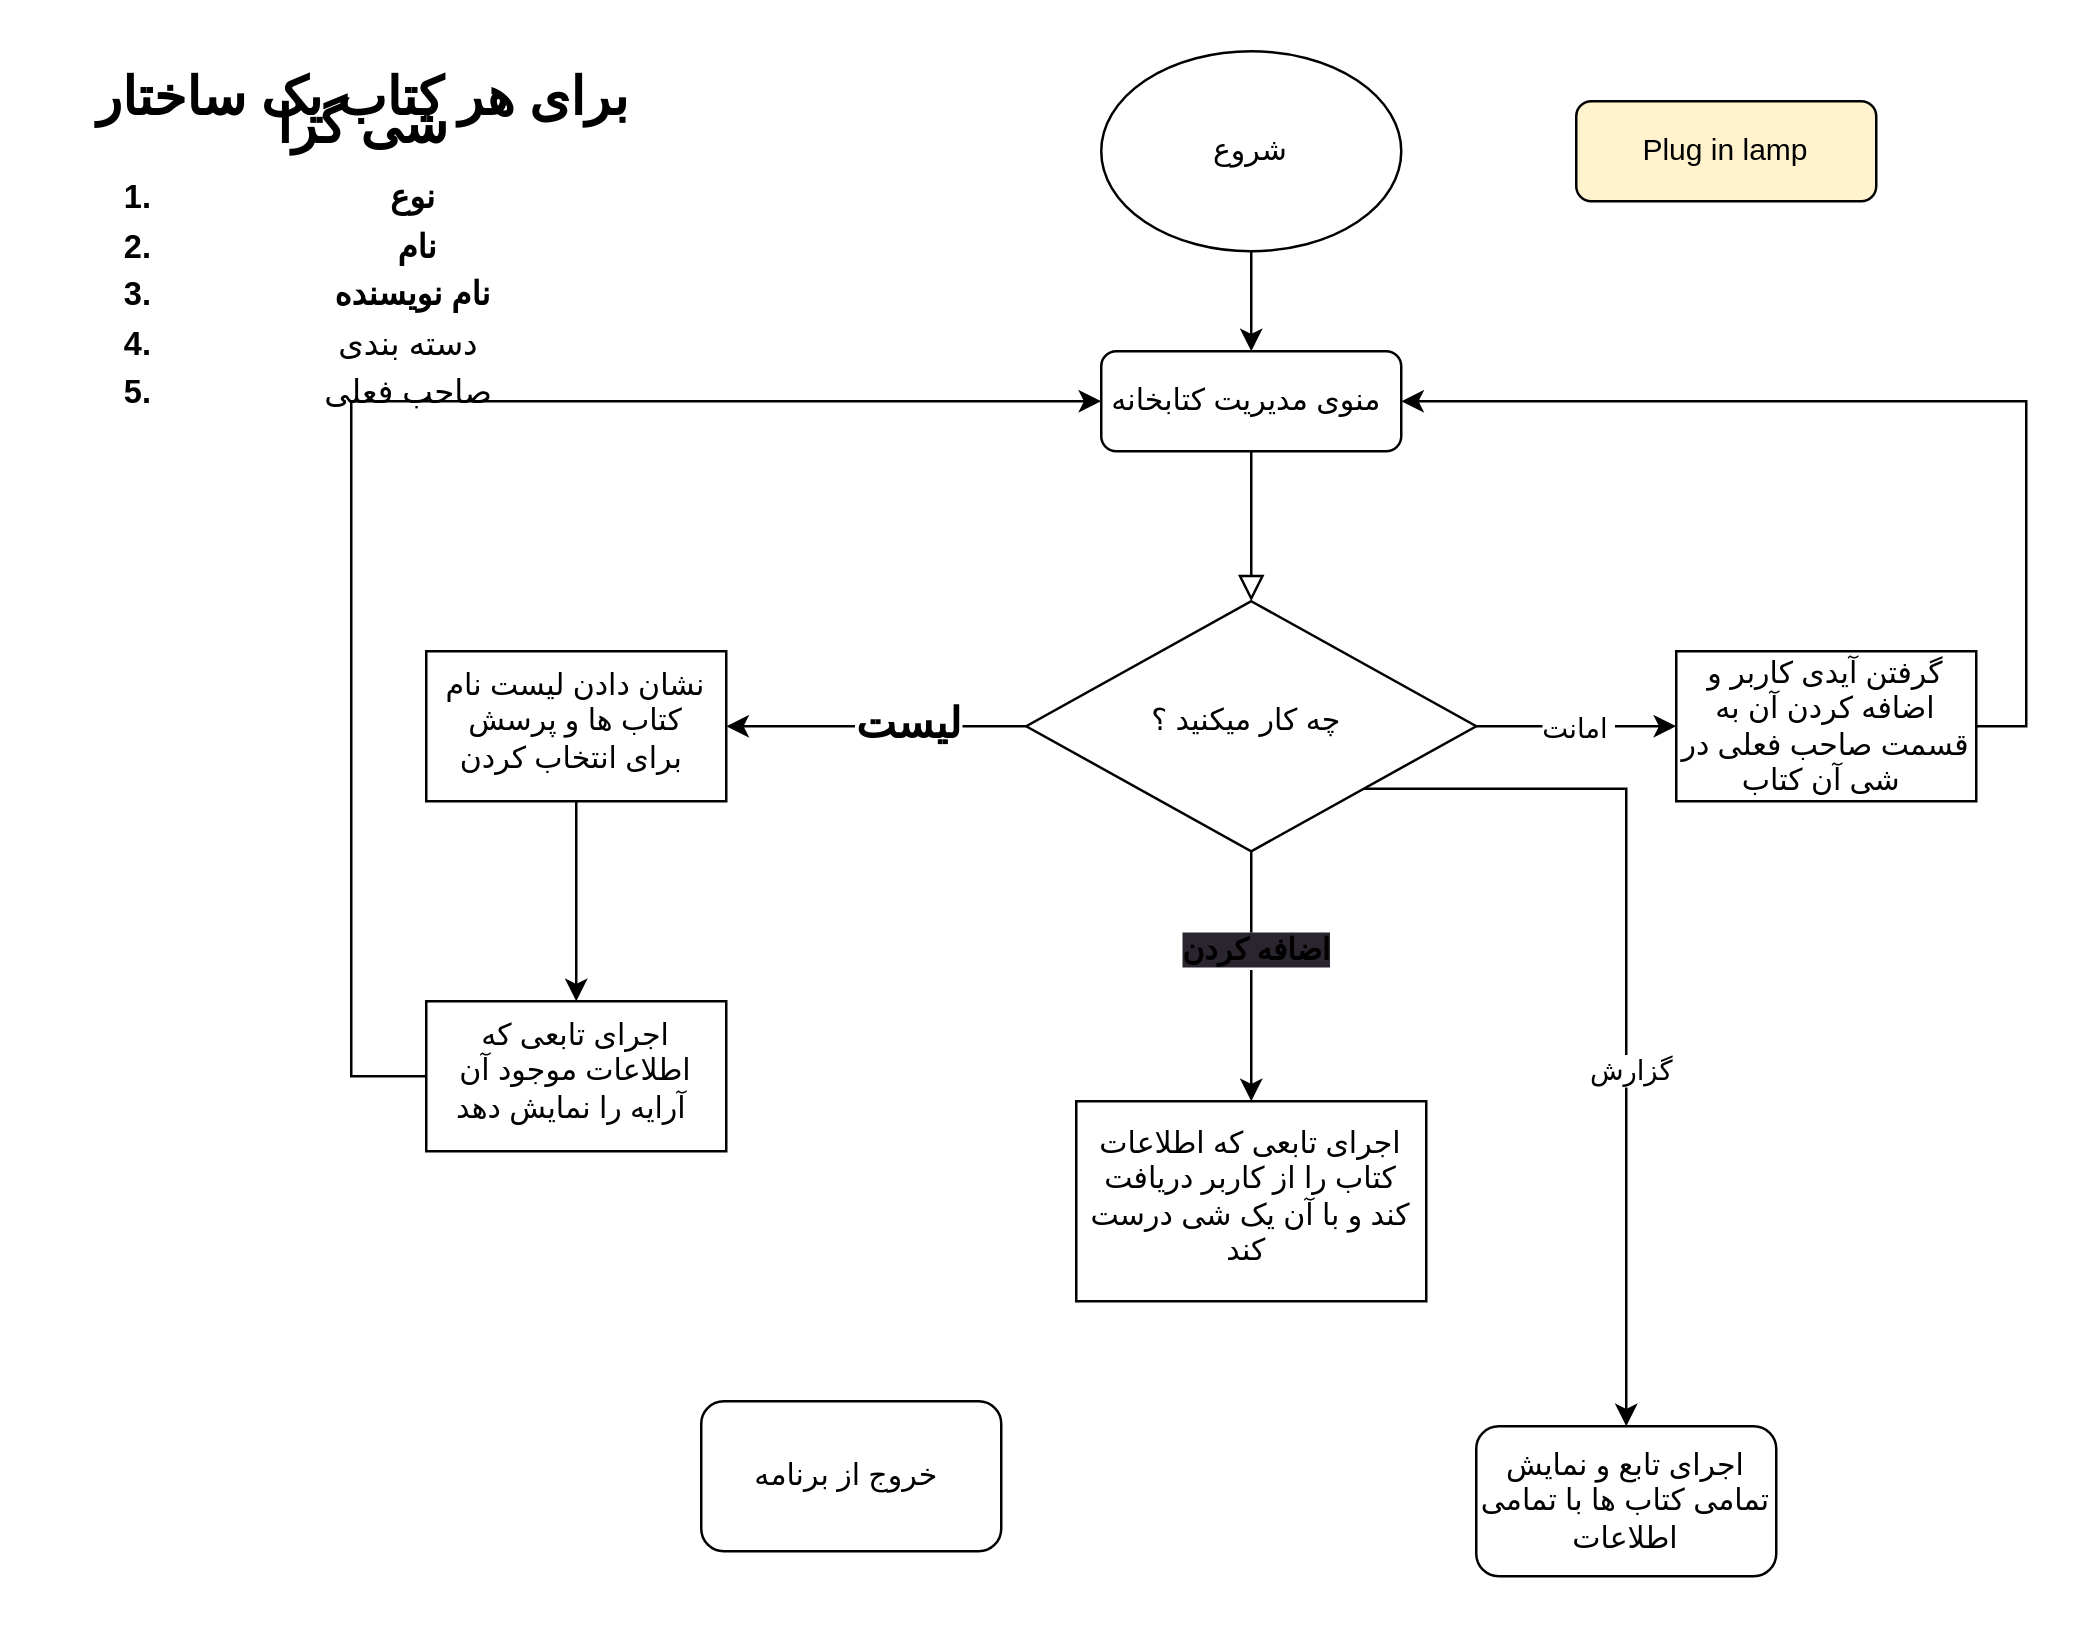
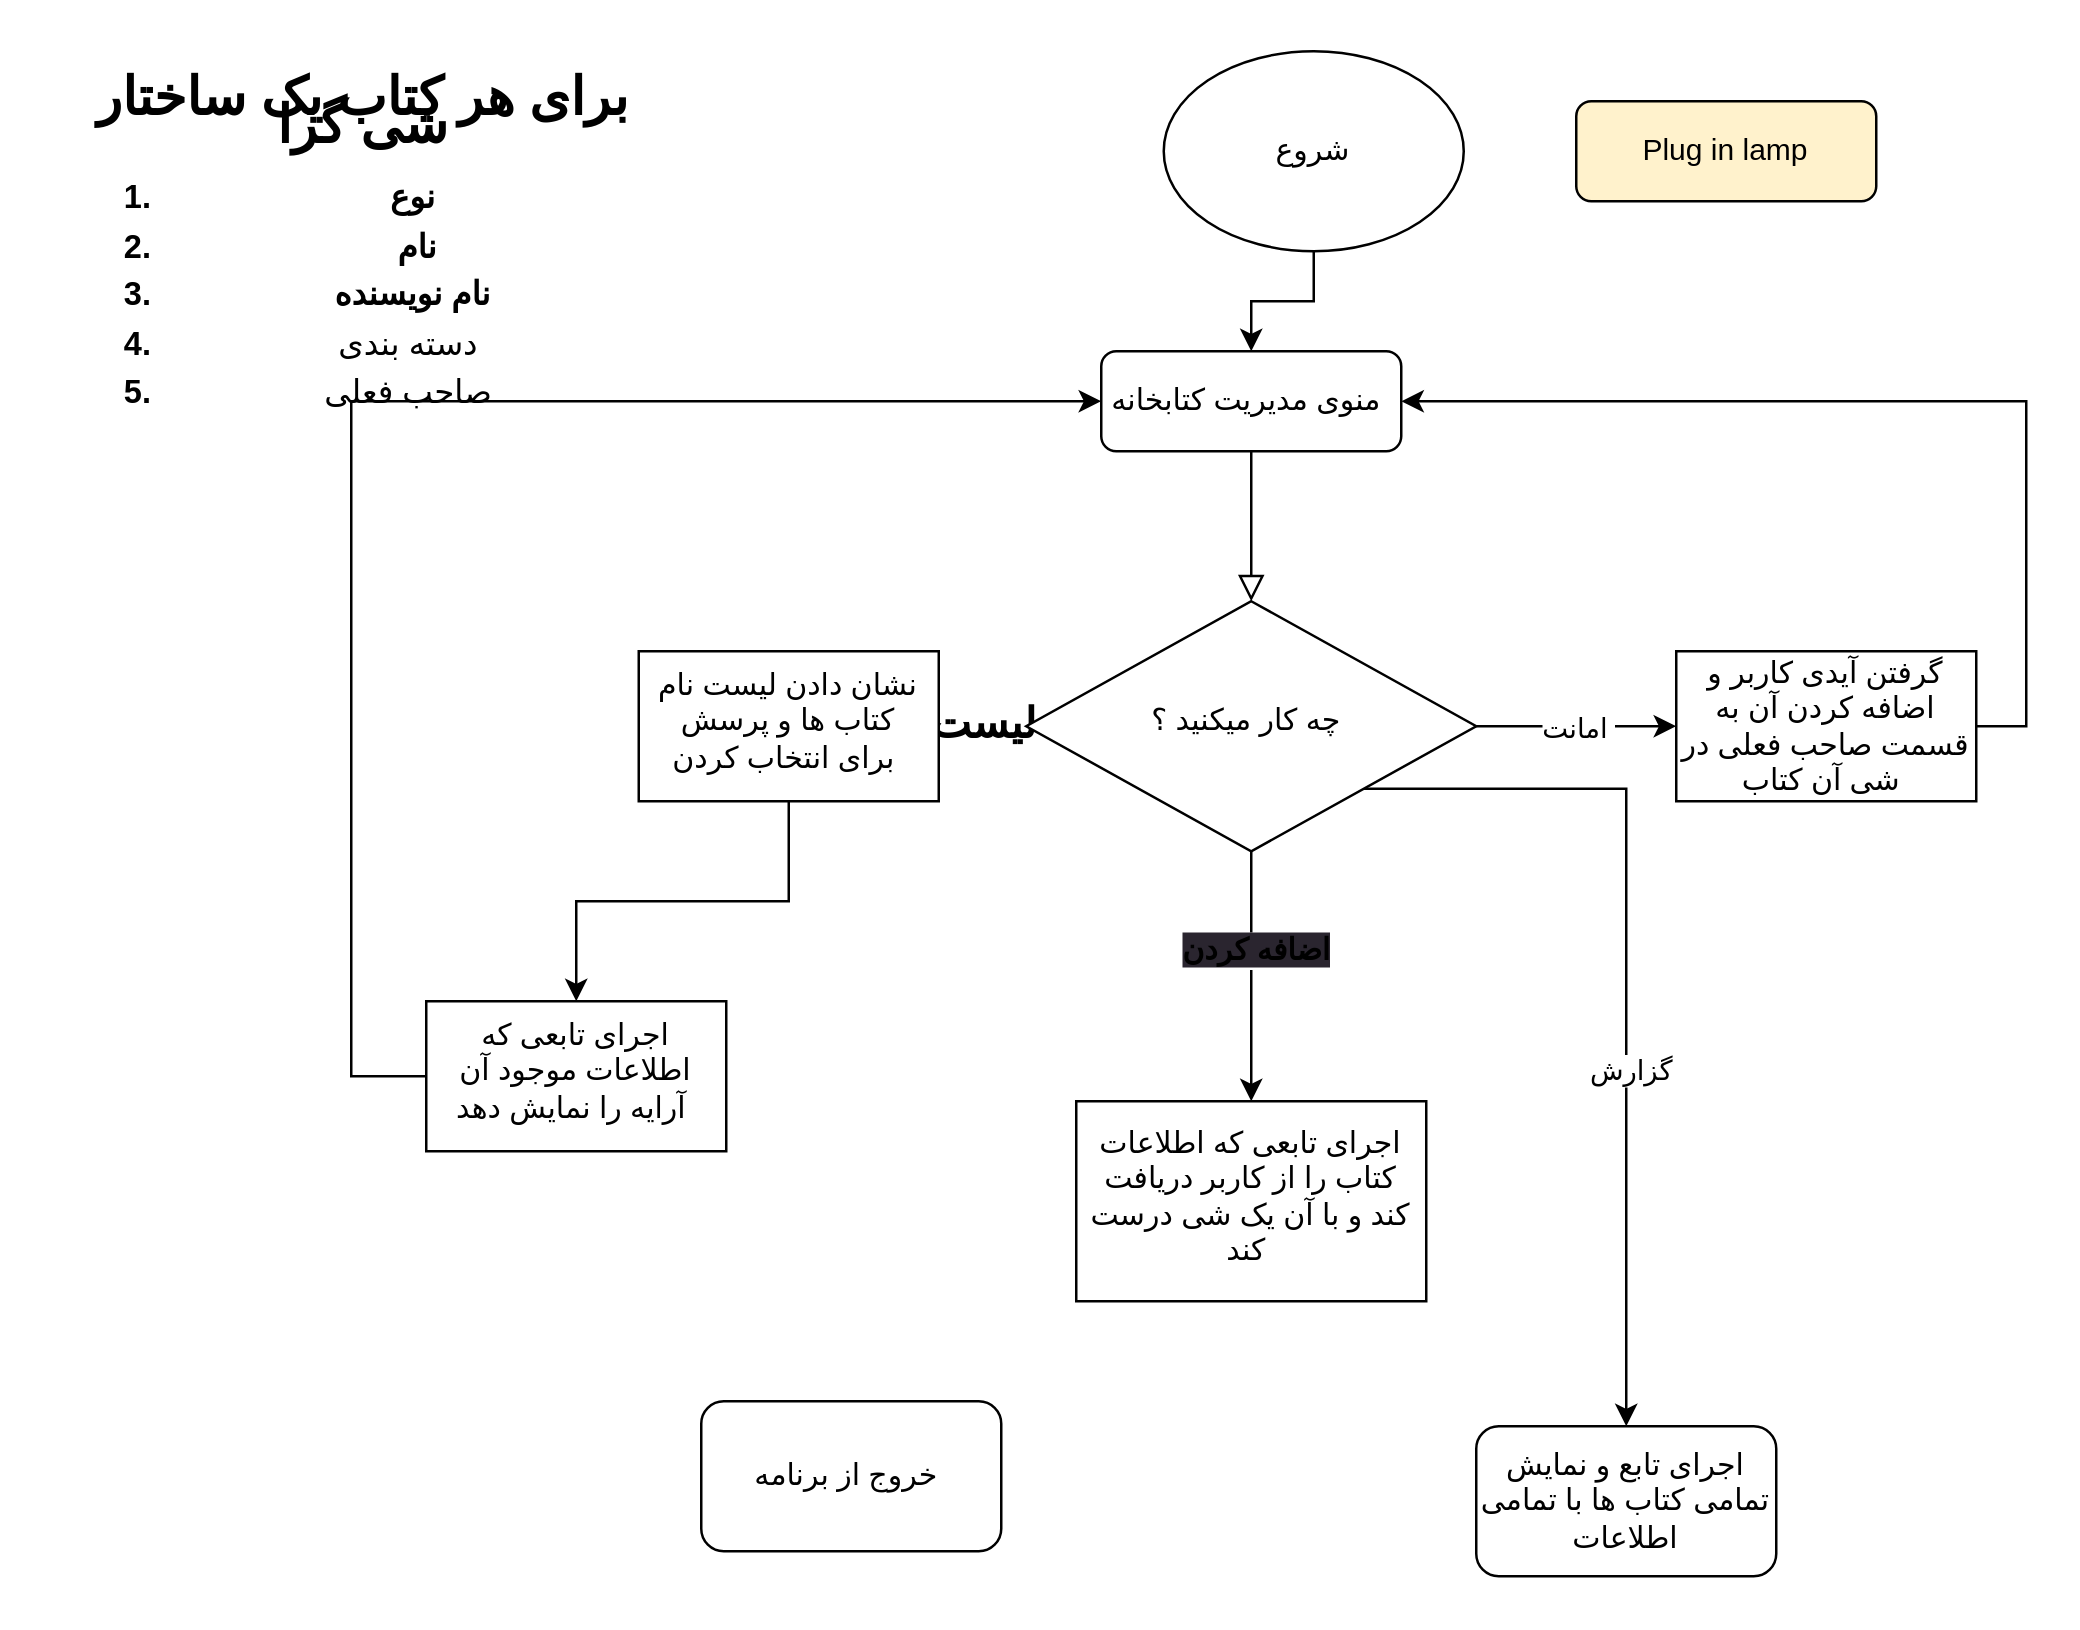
  <mxCell id="0" />
  <mxCell id="1" parent="0" />
  <mxCell id="2" value="" style="rounded=0;html=1;jettySize=auto;orthogonalLoop=1;fontSize=11;endArrow=block;endFill=0;endSize=8;strokeWidth=1;shadow=0;labelBackgroundColor=none;edgeStyle=orthogonalEdgeStyle;" parent="1" source="3" target="12" edge="1"><mxGeometry relative="1" as="geometry" /></mxCell>
  <mxCell id="3" value="منوی مدیریت کتابخانه&amp;nbsp;" style="rounded=1;whiteSpace=wrap;html=1;fontSize=12;glass=0;strokeWidth=1;shadow=0;" parent="1" vertex="1"><mxGeometry x="440" y="140" width="120" height="40" as="geometry" /></mxCell>
  <mxCell id="4" value="" style="edgeStyle=orthogonalEdgeStyle;rounded=0;orthogonalLoop=1;jettySize=auto;html=1;" edge="1" parent="1" source="12" target="17"><mxGeometry relative="1" as="geometry" /></mxCell>
  <mxCell id="5" value="&lt;span style=&quot;font-size: 17px;&quot;&gt;&lt;b&gt;لیست&lt;/b&gt;&lt;/span&gt;" style="edgeLabel;html=1;align=center;verticalAlign=middle;resizable=0;points=[];" vertex="1" connectable="0" parent="4"><mxGeometry x="-0.2" y="-1" relative="1" as="geometry"><mxPoint as="offset" /></mxGeometry></mxCell>
  <mxCell id="6" value="" style="edgeStyle=orthogonalEdgeStyle;rounded=0;orthogonalLoop=1;jettySize=auto;html=1;" edge="1" parent="1" source="12" target="18"><mxGeometry relative="1" as="geometry" /></mxCell>
  <mxCell id="7" value="&lt;b style=&quot;font-size: 12px; background-color: rgb(42, 37, 47);&quot;&gt;اضافه کردن&lt;/b&gt;" style="edgeLabel;html=1;align=center;verticalAlign=middle;resizable=0;points=[];" vertex="1" connectable="0" parent="6"><mxGeometry x="-0.213" y="1" relative="1" as="geometry"><mxPoint as="offset" /></mxGeometry></mxCell>
  <mxCell id="8" style="edgeStyle=orthogonalEdgeStyle;rounded=0;orthogonalLoop=1;jettySize=auto;html=1;exitX=1;exitY=0.5;exitDx=0;exitDy=0;" edge="1" parent="1" source="12" target="21"><mxGeometry relative="1" as="geometry"><mxPoint x="690" y="290" as="targetPoint" /><Array as="points"><mxPoint x="620" y="290" /><mxPoint x="620" y="290" /></Array></mxGeometry></mxCell>
  <mxCell id="9" value="امانت&amp;nbsp;" style="edgeLabel;html=1;align=center;verticalAlign=middle;resizable=0;points=[];" vertex="1" connectable="0" parent="8"><mxGeometry x="-0.293" relative="1" as="geometry"><mxPoint x="12" as="offset" /></mxGeometry></mxCell>
  <mxCell id="10" style="edgeStyle=orthogonalEdgeStyle;rounded=0;orthogonalLoop=1;jettySize=auto;html=1;exitX=1;exitY=1;exitDx=0;exitDy=0;" edge="1" parent="1" source="12" target="25"><mxGeometry relative="1" as="geometry"><mxPoint x="650" y="560" as="targetPoint" /><Array as="points"><mxPoint x="650" y="315" /></Array></mxGeometry></mxCell>
  <mxCell id="11" value="گزارش" style="edgeLabel;html=1;align=center;verticalAlign=middle;resizable=0;points=[];" vertex="1" connectable="0" parent="10"><mxGeometry x="0.208" y="1" relative="1" as="geometry"><mxPoint as="offset" /></mxGeometry></mxCell>
  <mxCell id="12" value="چه کار میکنید ؟&amp;nbsp;" style="rhombus;whiteSpace=wrap;html=1;shadow=0;fontFamily=Helvetica;fontSize=12;align=center;strokeWidth=1;spacing=6;spacingTop=-4;" parent="1" vertex="1"><mxGeometry x="410" y="240" width="180" height="100" as="geometry" /></mxCell>
  <mxCell id="13" value="Plug in lamp" style="rounded=1;whiteSpace=wrap;html=1;fontSize=12;glass=0;strokeWidth=1;shadow=0;fillColor=#fff2cc;" parent="1" vertex="1"><mxGeometry x="630" y="40" width="120" height="40" as="geometry" /></mxCell>
  <mxCell id="14" value="" style="edgeStyle=orthogonalEdgeStyle;rounded=0;orthogonalLoop=1;jettySize=auto;html=1;entryX=0.5;entryY=0;entryDx=0;entryDy=0;" edge="1" parent="1" source="15" target="3"><mxGeometry relative="1" as="geometry"><mxPoint x="240" y="160" as="targetPoint" /><Array as="points" /></mxGeometry></mxCell>
- <mxCell id="15" value="شروع" style="ellipse;whiteSpace=wrap;html=1;" vertex="1" parent="1"><mxGeometry x="440" width="120" height="80" as="geometry" y="20" /></mxCell>
+ <mxCell id="15" value="شروع" style="ellipse;whiteSpace=wrap;html=1;" vertex="1" parent="1"><mxGeometry x="465" y="20" width="120" height="80" as="geometry" /></mxCell>
  <mxCell id="16" value="" style="edgeStyle=orthogonalEdgeStyle;rounded=0;orthogonalLoop=1;jettySize=auto;html=1;" edge="1" parent="1" source="17" target="23"><mxGeometry relative="1" as="geometry" /></mxCell>
- <mxCell id="17" value="نشان دادن لیست نام کتاب ها و پرسش برای انتخاب کردن&amp;nbsp;" style="whiteSpace=wrap;html=1;shadow=0;strokeWidth=1;spacing=6;spacingTop=-4;" vertex="1" parent="1"><mxGeometry x="170" y="260" width="120" height="60" as="geometry" /></mxCell>
+ <mxCell id="17" value="نشان دادن لیست نام کتاب ها و پرسش برای انتخاب کردن&amp;nbsp;" style="whiteSpace=wrap;html=1;shadow=0;strokeWidth=1;spacing=6;spacingTop=-4;" vertex="1" parent="1"><mxGeometry x="255" y="260" width="120" height="60" as="geometry" /></mxCell>
  <mxCell id="18" value="اجرای تابعی که اطلاعات کتاب را از کاربر دریافت کند و با آن یک شی درست کند&amp;nbsp;" style="whiteSpace=wrap;html=1;shadow=0;strokeWidth=1;spacing=6;spacingTop=-4;" vertex="1" parent="1"><mxGeometry x="430" y="440" width="140" height="80" as="geometry" /></mxCell>
  <mxCell id="19" value="&lt;h1 style=&quot;font-size: 21px; line-height: 50%;&quot;&gt;&lt;span style=&quot;background-color: initial;&quot;&gt;&lt;font style=&quot;font-size: 21px;&quot;&gt;برای هر کتاب یک ساختار شی گرا&lt;/font&gt;&lt;/span&gt;&lt;/h1&gt;&lt;h1 style=&quot;line-height: 50%; font-size: 13px;&quot;&gt;&lt;ol style=&quot;line-height: 150%;&quot;&gt;&lt;li&gt;&lt;span style=&quot;background-color: initial;&quot;&gt;&lt;font style=&quot;font-size: 13px;&quot;&gt;&amp;nbsp;نوع&amp;nbsp;&lt;/font&gt;&lt;/span&gt;&lt;/li&gt;&lt;li&gt;&lt;span style=&quot;background-color: initial;&quot;&gt;&lt;font style=&quot;font-size: 13px;&quot;&gt;&amp;nbsp;نام‌&lt;/font&gt;&lt;/span&gt;&lt;/li&gt;&lt;li&gt;نام نویسنده&lt;/li&gt;&lt;li&gt;&lt;span style=&quot;background-color: initial; font-weight: normal;&quot;&gt;دسته بندی&amp;nbsp;&lt;/span&gt;&lt;/li&gt;&lt;li&gt;&lt;span style=&quot;background-color: initial; font-weight: normal;&quot;&gt;صاحب فعلی&amp;nbsp;&lt;/span&gt;&lt;/li&gt;&lt;/ol&gt;&lt;/h1&gt;" style="text;html=1;strokeColor=none;fillColor=none;spacing=5;spacingTop=-20;whiteSpace=wrap;overflow=hidden;rounded=0;align=center;" vertex="1" parent="1"><mxGeometry y="30" width="250" height="140" as="geometry" x="20" /></mxCell>
  <mxCell id="20" style="edgeStyle=orthogonalEdgeStyle;rounded=0;orthogonalLoop=1;jettySize=auto;html=1;entryX=1;entryY=0.5;entryDx=0;entryDy=0;" edge="1" parent="1" source="21" target="3"><mxGeometry relative="1" as="geometry"><Array as="points"><mxPoint x="810" y="290" /><mxPoint x="810" y="160" /></Array></mxGeometry></mxCell>
  <mxCell id="21" value="گرفتن آیدی کاربر و اضافه کردن آن به قسمت صاحب فعلی در شی آن کتاب&amp;nbsp;" style="rounded=0;whiteSpace=wrap;html=1;" vertex="1" parent="1"><mxGeometry x="670" y="260" width="120" height="60" as="geometry" /></mxCell>
  <mxCell id="22" style="edgeStyle=orthogonalEdgeStyle;rounded=0;orthogonalLoop=1;jettySize=auto;html=1;entryX=0;entryY=0.5;entryDx=0;entryDy=0;" edge="1" parent="1" source="23" target="3"><mxGeometry relative="1" as="geometry"><mxPoint x="100" y="188.667" as="targetPoint" /><Array as="points"><mxPoint x="140" y="430" /><mxPoint x="140" y="160" /></Array></mxGeometry></mxCell>
  <mxCell id="23" value="اجرای تابعی که اطلاعات موجود آن آرایه را نمایش دهد&amp;nbsp;" style="whiteSpace=wrap;html=1;shadow=0;strokeWidth=1;spacing=6;spacingTop=-4;" vertex="1" parent="1"><mxGeometry x="170" y="400" width="120" height="60" as="geometry" /></mxCell>
  <mxCell id="24" value="خروج از برنامه&amp;nbsp;" style="rounded=1;whiteSpace=wrap;html=1;" vertex="1" parent="1"><mxGeometry x="280" y="560" width="120" height="60" as="geometry" /></mxCell>
  <mxCell id="25" value="اجرای تابع و نمایش تمامی کتاب ها با تمامی اطلاعات" style="rounded=1;whiteSpace=wrap;html=1;" vertex="1" parent="1"><mxGeometry x="590" y="570" width="120" height="60" as="geometry" /></mxCell>
